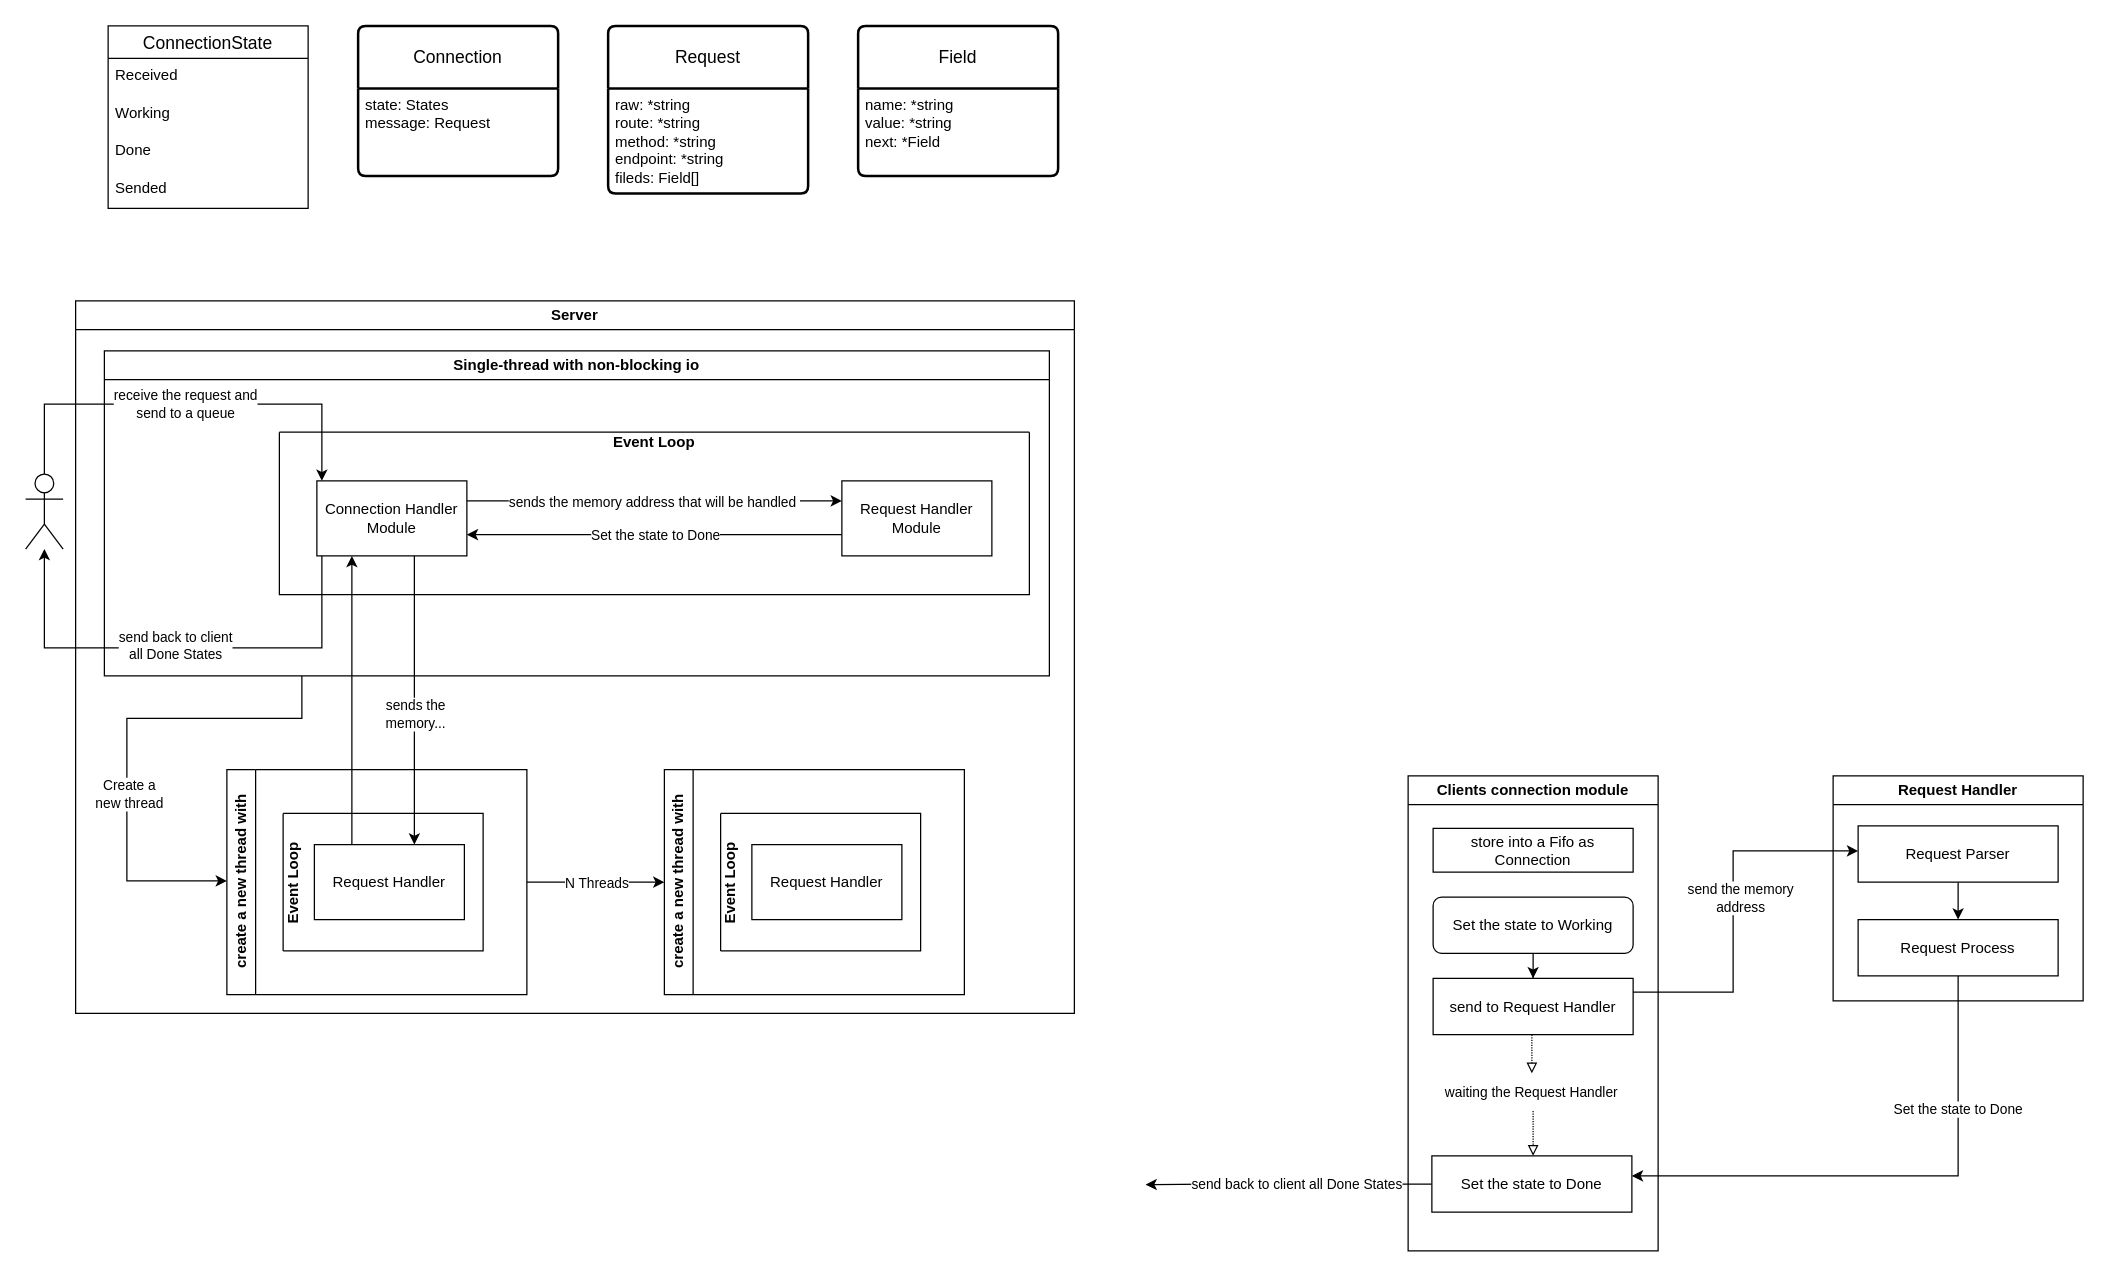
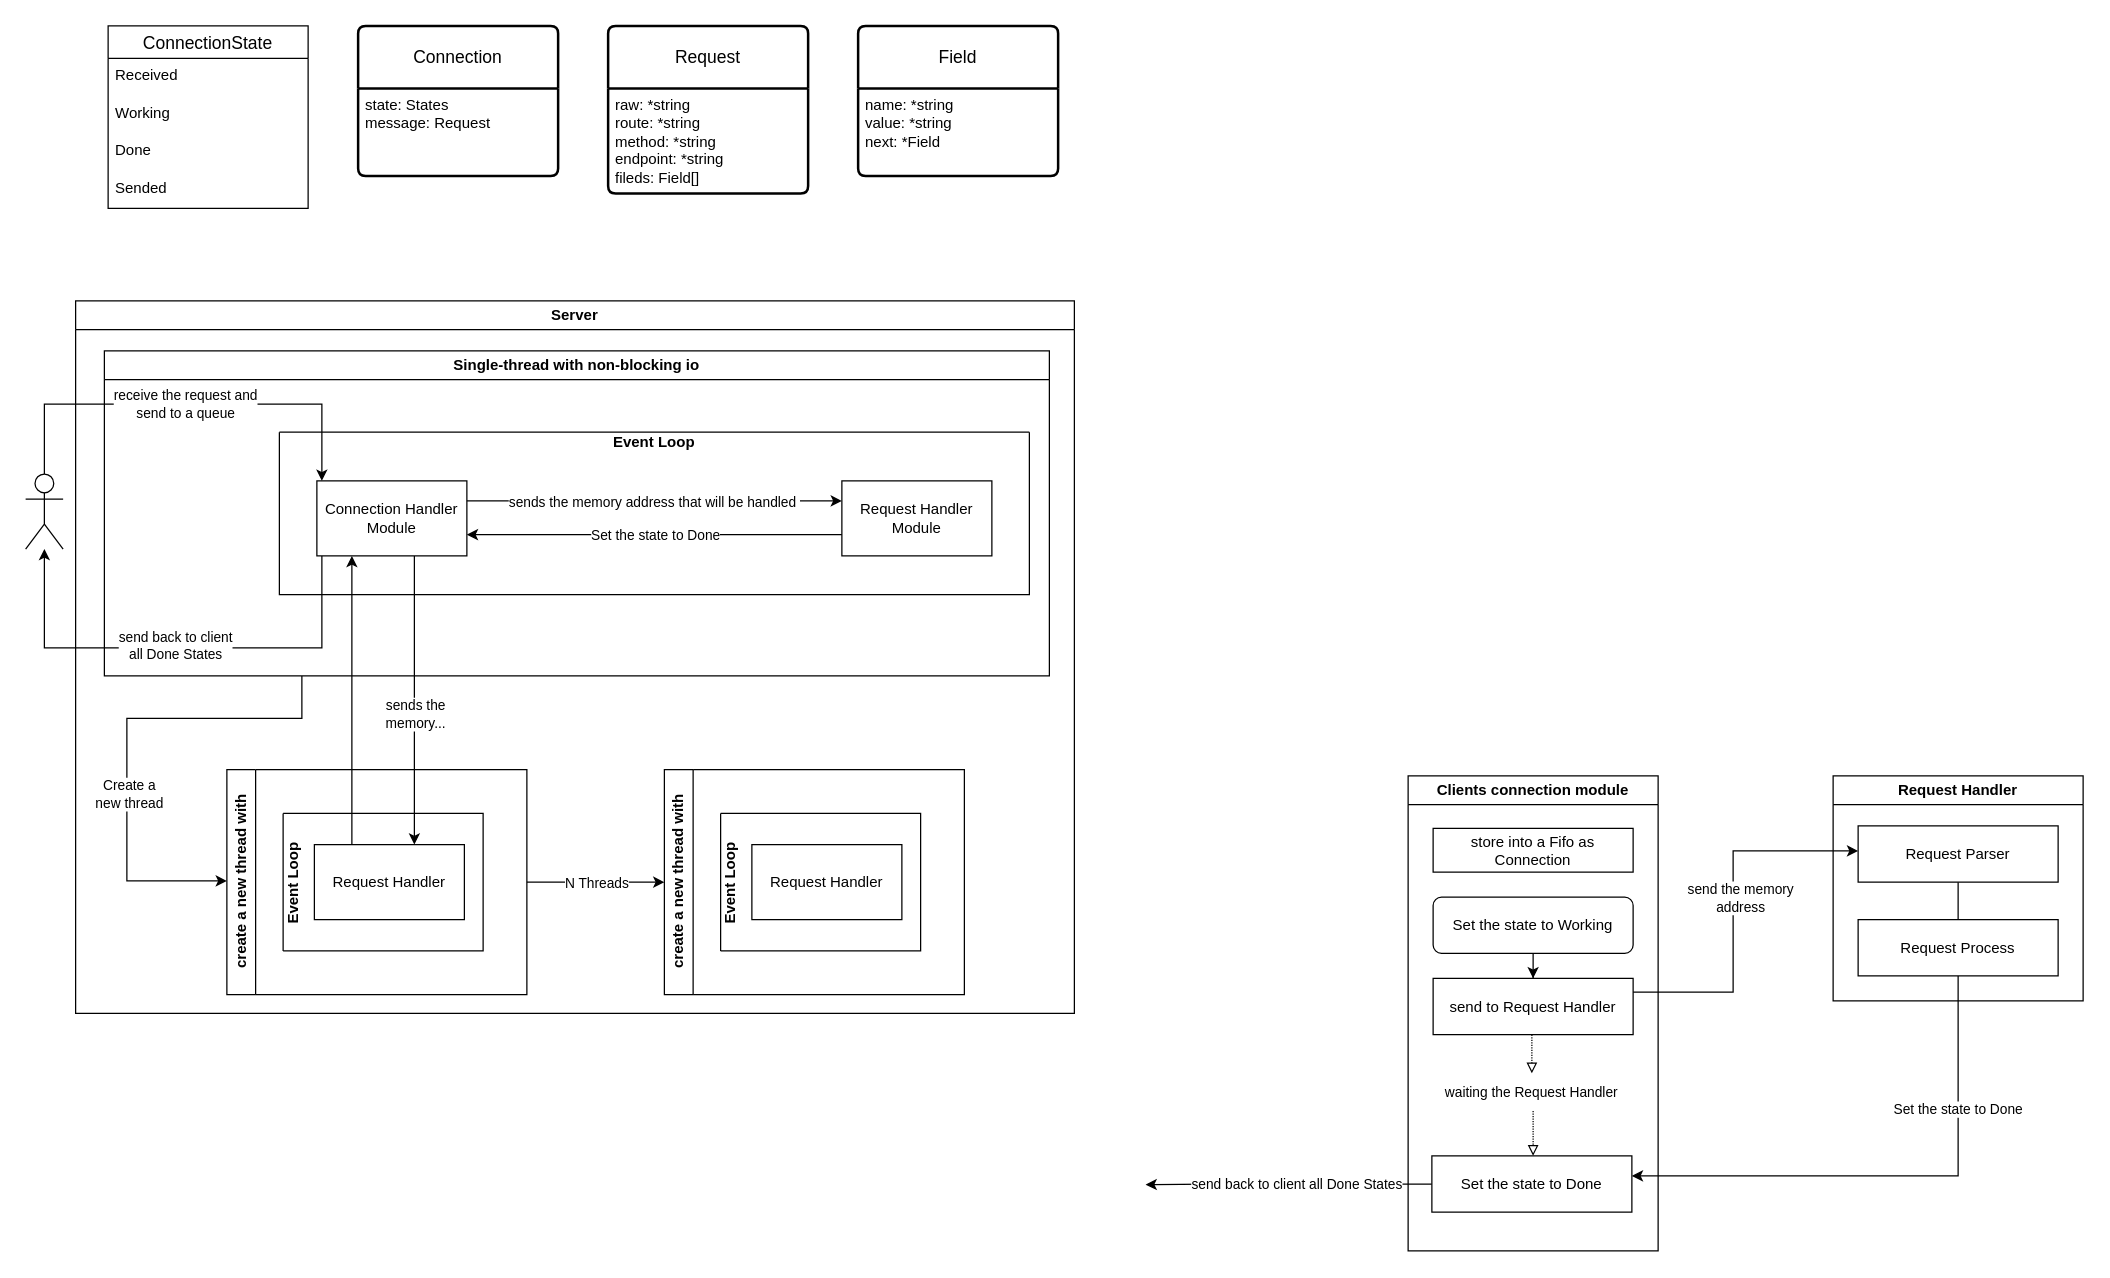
  <mxCell id="0" />
  <mxCell id="1" parent="0" />
  <mxCell id="2" value="Clients connection module" style="swimlane;whiteSpace=wrap;html=1;" parent="1" vertex="1"><mxGeometry x="1126" y="620" width="200" height="380" as="geometry" /></mxCell>
  <mxCell id="3" value="store into a Fifo as Connection" style="rounded=0;whiteSpace=wrap;html=1;" parent="2" vertex="1"><mxGeometry x="20" y="42" width="160" height="35" as="geometry" /></mxCell>
  <mxCell id="4" style="edgeStyle=orthogonalEdgeStyle;rounded=0;orthogonalLoop=1;jettySize=auto;html=1;" parent="2" source="5" target="7" edge="1"><mxGeometry relative="1" as="geometry" /></mxCell>
  <mxCell id="5" value="Set the state to Working" style="whiteSpace=wrap;html=1;rounded=1;" parent="2" vertex="1"><mxGeometry x="20" y="97" width="160" height="45" as="geometry" /></mxCell>
  <mxCell id="6" style="edgeStyle=orthogonalEdgeStyle;rounded=0;orthogonalLoop=1;jettySize=auto;html=1;dashed=1;dashPattern=1 1;endArrow=block;endFill=0;" parent="2" source="12" target="10" edge="1"><mxGeometry relative="1" as="geometry"><Array as="points"><mxPoint x="100" y="282" /><mxPoint x="100" y="282" /></Array></mxGeometry></mxCell>
  <mxCell id="7" value="send to Request Handler" style="rounded=0;whiteSpace=wrap;html=1;" parent="2" vertex="1"><mxGeometry x="20" y="162" width="160" height="45" as="geometry" /></mxCell>
  <mxCell id="8" style="edgeStyle=orthogonalEdgeStyle;rounded=0;orthogonalLoop=1;jettySize=auto;html=1;" parent="2" source="10" edge="1"><mxGeometry relative="1" as="geometry"><mxPoint x="-210" y="327" as="targetPoint" /><Array as="points"><mxPoint x="-160" y="327" /><mxPoint x="-180" y="327" /></Array></mxGeometry></mxCell>
  <mxCell id="9" value="send back to client all Done States" style="edgeLabel;html=1;align=center;verticalAlign=middle;resizable=0;points=[];" parent="8" vertex="1" connectable="0"><mxGeometry x="0.282" y="-1" relative="1" as="geometry"><mxPoint x="38" y="1" as="offset" /></mxGeometry></mxCell>
  <mxCell id="10" value="Set the state to Done" style="rounded=0;whiteSpace=wrap;html=1;" parent="2" vertex="1"><mxGeometry x="19" y="304" width="160" height="45" as="geometry" /></mxCell>
  <mxCell id="11" value="" style="edgeStyle=orthogonalEdgeStyle;rounded=0;orthogonalLoop=1;jettySize=auto;html=1;dashed=1;dashPattern=1 1;endArrow=block;endFill=0;" parent="2" source="7" target="12" edge="1"><mxGeometry relative="1" as="geometry"><mxPoint x="1040" y="487" as="sourcePoint" /><mxPoint x="1040" y="574" as="targetPoint" /><Array as="points"><mxPoint x="99" y="222" /><mxPoint x="99" y="222" /></Array></mxGeometry></mxCell>
  <mxCell id="12" value="&lt;span style=&quot;color: rgb(0, 0, 0); font-family: Helvetica; font-size: 11px; font-style: normal; font-variant-ligatures: normal; font-variant-caps: normal; font-weight: 400; letter-spacing: normal; orphans: 2; text-align: center; text-indent: 0px; text-transform: none; widows: 2; word-spacing: 0px; -webkit-text-stroke-width: 0px; background-color: rgb(255, 255, 255); text-decoration-thickness: initial; text-decoration-style: initial; text-decoration-color: initial; float: none; display: inline !important;&quot;&gt;waiting the Request Handler&lt;/span&gt;" style="text;html=1;align=center;verticalAlign=middle;whiteSpace=wrap;rounded=0;" parent="2" vertex="1"><mxGeometry x="26" y="238" width="146" height="30" as="geometry" /></mxCell>
  <mxCell id="13" value="Request" style="swimlane;childLayout=stackLayout;horizontal=1;startSize=50;horizontalStack=0;rounded=1;fontSize=14;fontStyle=0;strokeWidth=2;resizeParent=0;resizeLast=1;shadow=0;dashed=0;align=center;arcSize=4;whiteSpace=wrap;html=1;" parent="1" vertex="1"><mxGeometry x="486" y="20" width="160" height="134" as="geometry" /></mxCell>
  <mxCell id="14" value="raw: *string&lt;br&gt;route: *string&lt;br&gt;method: *string&lt;br&gt;endpoint: *string&lt;br&gt;fileds: Field[]" style="align=left;strokeColor=none;fillColor=none;spacingLeft=4;fontSize=12;verticalAlign=top;resizable=0;rotatable=0;part=1;html=1;" parent="13" vertex="1"><mxGeometry y="50" width="160" height="84" as="geometry" /></mxCell>
  <mxCell id="15" value="Connection" style="swimlane;childLayout=stackLayout;horizontal=1;startSize=50;horizontalStack=0;rounded=1;fontSize=14;fontStyle=0;strokeWidth=2;resizeParent=0;resizeLast=1;shadow=0;dashed=0;align=center;arcSize=4;whiteSpace=wrap;html=1;" parent="1" vertex="1"><mxGeometry x="286" y="20" width="160" height="120" as="geometry" /></mxCell>
  <mxCell id="16" value="state: States&lt;br&gt;message: Request&lt;div&gt;&lt;br/&gt;&lt;/div&gt;" style="align=left;strokeColor=none;fillColor=none;spacingLeft=4;fontSize=12;verticalAlign=top;resizable=0;rotatable=0;part=1;html=1;" parent="15" vertex="1"><mxGeometry y="50" width="160" height="70" as="geometry" /></mxCell>
  <mxCell id="17" value="ConnectionState" style="swimlane;fontStyle=0;childLayout=stackLayout;horizontal=1;startSize=26;horizontalStack=0;resizeParent=1;resizeParentMax=0;resizeLast=0;collapsible=1;marginBottom=0;align=center;fontSize=14;" parent="1" vertex="1"><mxGeometry x="86" y="20" width="160" height="146" as="geometry" /></mxCell>
  <mxCell id="18" value="Received" style="text;strokeColor=none;fillColor=none;spacingLeft=4;spacingRight=4;overflow=hidden;rotatable=0;points=[[0,0.5],[1,0.5]];portConstraint=eastwest;fontSize=12;whiteSpace=wrap;html=1;" parent="17" vertex="1"><mxGeometry y="26" width="160" height="30" as="geometry" /></mxCell>
  <mxCell id="19" value="Working" style="text;strokeColor=none;fillColor=none;spacingLeft=4;spacingRight=4;overflow=hidden;rotatable=0;points=[[0,0.5],[1,0.5]];portConstraint=eastwest;fontSize=12;whiteSpace=wrap;html=1;" parent="17" vertex="1"><mxGeometry y="56" width="160" height="30" as="geometry" /></mxCell>
  <mxCell id="20" value="Done" style="text;strokeColor=none;fillColor=none;spacingLeft=4;spacingRight=4;overflow=hidden;rotatable=0;points=[[0,0.5],[1,0.5]];portConstraint=eastwest;fontSize=12;whiteSpace=wrap;html=1;" parent="17" vertex="1"><mxGeometry y="86" width="160" height="30" as="geometry" /></mxCell>
  <mxCell id="21" value="Sended" style="text;strokeColor=none;fillColor=none;spacingLeft=4;spacingRight=4;overflow=hidden;rotatable=0;points=[[0,0.5],[1,0.5]];portConstraint=eastwest;fontSize=12;whiteSpace=wrap;html=1;" parent="17" vertex="1"><mxGeometry y="116" width="160" height="30" as="geometry" /></mxCell>
  <mxCell id="22" value="Field" style="swimlane;childLayout=stackLayout;horizontal=1;startSize=50;horizontalStack=0;rounded=1;fontSize=14;fontStyle=0;strokeWidth=2;resizeParent=0;resizeLast=1;shadow=0;dashed=0;align=center;arcSize=4;whiteSpace=wrap;html=1;" parent="1" vertex="1"><mxGeometry x="686" y="20" width="160" height="120" as="geometry" /></mxCell>
  <mxCell id="23" value="name: *string&lt;br&gt;value: *string&lt;br&gt;next: *Field" style="align=left;strokeColor=none;fillColor=none;spacingLeft=4;fontSize=12;verticalAlign=top;resizable=0;rotatable=0;part=1;html=1;" parent="22" vertex="1"><mxGeometry y="50" width="160" height="70" as="geometry" /></mxCell>
  <mxCell id="24" value="Request Handler" style="swimlane;whiteSpace=wrap;html=1;" parent="1" vertex="1"><mxGeometry x="1466" y="620" width="200" height="180" as="geometry" /></mxCell>
- <mxCell id="25" value="" style="edgeStyle=orthogonalEdgeStyle;rounded=0;orthogonalLoop=1;jettySize=auto;html=1;" parent="24" source="26" target="27" edge="1"><mxGeometry relative="1" as="geometry" /></mxCell>
+ <mxCell id="25" value="" style="edgeStyle=orthogonalEdgeStyle;rounded=0;orthogonalLoop=1;jettySize=auto;html=1;endArrow=none;" parent="24" source="26" target="27" edge="1"><mxGeometry relative="1" as="geometry" /></mxCell>
  <mxCell id="26" value="Request Parser" style="rounded=0;whiteSpace=wrap;html=1;" parent="24" vertex="1"><mxGeometry x="20" y="40" width="160" height="45" as="geometry" /></mxCell>
  <mxCell id="27" value="Request Process" style="rounded=0;whiteSpace=wrap;html=1;" parent="24" vertex="1"><mxGeometry x="20" y="115" width="160" height="45" as="geometry" /></mxCell>
  <mxCell id="28" style="edgeStyle=orthogonalEdgeStyle;rounded=0;orthogonalLoop=1;jettySize=auto;html=1;" parent="1" source="7" target="26" edge="1"><mxGeometry relative="1" as="geometry"><mxPoint x="1436" y="659.5" as="targetPoint" /><Array as="points"><mxPoint x="1386" y="793" /><mxPoint x="1386" y="680" /></Array></mxGeometry></mxCell>
  <mxCell id="29" value="send the memory&lt;br&gt;address" style="edgeLabel;html=1;align=center;verticalAlign=middle;resizable=0;points=[];" parent="28" vertex="1" connectable="0"><mxGeometry x="-0.414" y="-2" relative="1" as="geometry"><mxPoint x="3" y="-70" as="offset" /></mxGeometry></mxCell>
  <mxCell id="30" style="edgeStyle=orthogonalEdgeStyle;rounded=0;orthogonalLoop=1;jettySize=auto;html=1;" parent="1" source="27" target="10" edge="1"><mxGeometry relative="1" as="geometry"><mxPoint x="1566.034" y="855" as="sourcePoint" /><Array as="points"><mxPoint x="1566" y="940" /></Array></mxGeometry></mxCell>
  <mxCell id="31" value="Set the state to Done" style="edgeLabel;html=1;align=center;verticalAlign=middle;resizable=0;points=[];" parent="30" vertex="1" connectable="0"><mxGeometry x="-0.496" y="-1" relative="1" as="geometry"><mxPoint as="offset" /></mxGeometry></mxCell>
  <mxCell id="32" value="Server" style="swimlane;whiteSpace=wrap;html=1;" parent="1" vertex="1"><mxGeometry x="60" y="240" width="799" height="570" as="geometry" /></mxCell>
  <mxCell id="33" value="" style="group" parent="32" vertex="1" connectable="0"><mxGeometry x="-40" y="40" width="819" height="515" as="geometry" /></mxCell>
  <mxCell id="34" value="Single-thread with non-blocking io" style="swimlane;whiteSpace=wrap;html=1;startSize=23;" parent="33" vertex="1"><mxGeometry x="63" width="756" height="260" as="geometry" /></mxCell>
  <mxCell id="35" value="&#10;Event Loop" style="swimlane;startSize=0;" parent="34" vertex="1"><mxGeometry x="140" y="65" width="600" height="130" as="geometry" /></mxCell>
  <mxCell id="36" value="Connection Handler&lt;br&gt;Module" style="whiteSpace=wrap;html=1;" parent="35" vertex="1"><mxGeometry x="30" y="39" width="120" height="60" as="geometry" /></mxCell>
  <mxCell id="37" value="Request Handler&lt;br&gt;Module" style="whiteSpace=wrap;html=1;" parent="35" vertex="1"><mxGeometry x="450" y="39" width="120" height="60" as="geometry" /></mxCell>
  <mxCell id="38" style="edgeStyle=orthogonalEdgeStyle;rounded=0;orthogonalLoop=1;jettySize=auto;html=1;" parent="35" source="36" target="37" edge="1"><mxGeometry relative="1" as="geometry"><Array as="points"><mxPoint x="370" y="55" /><mxPoint x="370" y="55" /></Array></mxGeometry></mxCell>
  <mxCell id="39" value="sends the memory address that will be handled&amp;nbsp;" style="edgeLabel;html=1;align=center;verticalAlign=middle;resizable=0;points=[];" parent="38" vertex="1" connectable="0"><mxGeometry x="-0.215" relative="1" as="geometry"><mxPoint x="31" as="offset" /></mxGeometry></mxCell>
  <mxCell id="40" style="edgeStyle=orthogonalEdgeStyle;rounded=0;orthogonalLoop=1;jettySize=auto;html=1;" parent="35" source="37" target="36" edge="1"><mxGeometry relative="1" as="geometry"><Array as="points"><mxPoint x="280" y="82" /><mxPoint x="280" y="82" /></Array></mxGeometry></mxCell>
  <mxCell id="41" value="Set the state to Done" style="edgeLabel;html=1;align=center;verticalAlign=middle;resizable=0;points=[];" parent="40" vertex="1" connectable="0"><mxGeometry x="-0.113" y="-2" relative="1" as="geometry"><mxPoint x="-17" y="2" as="offset" /></mxGeometry></mxCell>
  <mxCell id="42" value="" style="shape=umlActor;verticalLabelPosition=bottom;verticalAlign=top;html=1;outlineConnect=0;container=1;" parent="33" vertex="1"><mxGeometry y="98.5" width="30" height="60" as="geometry" /></mxCell>
  <mxCell id="43" style="edgeStyle=orthogonalEdgeStyle;rounded=0;orthogonalLoop=1;jettySize=auto;html=1;" parent="33" source="42" target="36" edge="1"><mxGeometry relative="1" as="geometry"><mxPoint x="220" y="102.5" as="targetPoint" /><mxPoint x="220" y="97.5" as="sourcePoint" /><Array as="points"><mxPoint x="15" y="42.5" /><mxPoint x="237" y="42.5" /></Array></mxGeometry></mxCell>
  <mxCell id="44" value="receive the request and&lt;br&gt;send to a queue" style="edgeLabel;html=1;align=center;verticalAlign=middle;resizable=0;points=[];" parent="43" vertex="1" connectable="0"><mxGeometry x="-0.069" relative="1" as="geometry"><mxPoint x="10" as="offset" /></mxGeometry></mxCell>
  <mxCell id="45" style="edgeStyle=orthogonalEdgeStyle;rounded=0;orthogonalLoop=1;jettySize=auto;html=1;" parent="33" source="36" target="42" edge="1"><mxGeometry relative="1" as="geometry"><Array as="points"><mxPoint x="237" y="237.5" /><mxPoint x="15" y="237.5" /></Array></mxGeometry></mxCell>
  <mxCell id="46" value="send back to client&lt;br&gt;all Done States" style="edgeLabel;html=1;align=center;verticalAlign=middle;resizable=0;points=[];" parent="45" vertex="1" connectable="0"><mxGeometry x="0.199" y="-2" relative="1" as="geometry"><mxPoint x="34" as="offset" /></mxGeometry></mxCell>
  <mxCell id="47" value="create a new thread with" style="swimlane;horizontal=0;whiteSpace=wrap;html=1;" parent="33" vertex="1"><mxGeometry x="161" y="335" width="240" height="180" as="geometry" /></mxCell>
  <mxCell id="48" value="&#10;Event Loop" style="swimlane;startSize=0;rotation=-90;" parent="47" vertex="1"><mxGeometry x="70" y="10" width="110" height="160" as="geometry" /></mxCell>
  <mxCell id="49" value="Request Handler" style="whiteSpace=wrap;html=1;rotation=0;" parent="48" vertex="1"><mxGeometry y="50" width="120" height="60" as="geometry" /></mxCell>
  <mxCell id="50" style="edgeStyle=orthogonalEdgeStyle;rounded=0;orthogonalLoop=1;jettySize=auto;html=1;" parent="33" source="34" target="47" edge="1"><mxGeometry relative="1" as="geometry"><Array as="points"><mxPoint x="221" y="294" /><mxPoint x="81" y="294" /><mxPoint x="81" y="424" /></Array><mxPoint x="231" y="284" as="sourcePoint" /></mxGeometry></mxCell>
  <mxCell id="51" value="Create a&lt;br&gt;new thread" style="edgeLabel;html=1;align=center;verticalAlign=middle;resizable=0;points=[];" parent="50" vertex="1" connectable="0"><mxGeometry x="-0.313" relative="1" as="geometry"><mxPoint x="-41" y="60" as="offset" /></mxGeometry></mxCell>
  <mxCell id="52" style="edgeStyle=orthogonalEdgeStyle;rounded=0;orthogonalLoop=1;jettySize=auto;html=1;" parent="33" source="49" target="36" edge="1"><mxGeometry relative="1" as="geometry"><Array as="points"><mxPoint x="261" y="274" /><mxPoint x="261" y="274" /></Array></mxGeometry></mxCell>
  <mxCell id="53" style="edgeStyle=orthogonalEdgeStyle;rounded=0;orthogonalLoop=1;jettySize=auto;html=1;" parent="33" source="36" target="49" edge="1"><mxGeometry relative="1" as="geometry"><Array as="points"><mxPoint x="311" y="294" /><mxPoint x="311" y="294" /></Array></mxGeometry></mxCell>
  <mxCell id="54" value="sends the&lt;br&gt;memory..." style="edgeLabel;html=1;align=center;verticalAlign=middle;resizable=0;points=[];" parent="53" vertex="1" connectable="0"><mxGeometry x="0.249" y="-2" relative="1" as="geometry"><mxPoint x="2" y="-18" as="offset" /></mxGeometry></mxCell>
  <mxCell id="55" value="create a new thread with" style="swimlane;horizontal=0;whiteSpace=wrap;html=1;" parent="33" vertex="1"><mxGeometry x="511" y="335" width="240" height="180" as="geometry" /></mxCell>
  <mxCell id="56" value="&#10;Event Loop" style="swimlane;startSize=0;rotation=-90;" parent="55" vertex="1"><mxGeometry x="70" y="10" width="110" height="160" as="geometry" /></mxCell>
  <mxCell id="57" value="Request Handler" style="whiteSpace=wrap;html=1;rotation=0;" parent="56" vertex="1"><mxGeometry y="50" width="120" height="60" as="geometry" /></mxCell>
  <mxCell id="58" style="edgeStyle=orthogonalEdgeStyle;rounded=0;orthogonalLoop=1;jettySize=auto;html=1;" parent="33" source="47" target="55" edge="1"><mxGeometry relative="1" as="geometry" /></mxCell>
  <mxCell id="59" value="N Threads" style="edgeLabel;html=1;align=center;verticalAlign=middle;resizable=0;points=[];" parent="58" vertex="1" connectable="0"><mxGeometry x="-0.218" y="-2" relative="1" as="geometry"><mxPoint x="12" y="-2" as="offset" /></mxGeometry></mxCell>
